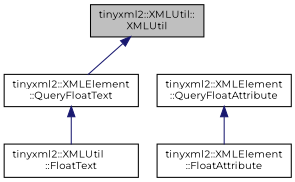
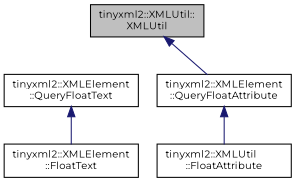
  digraph {
    fontname=Montserrat
    rankdir=TB
    node [color=black fillcolor=white fontname=Montserrat fontsize=10 shape=record style=filled]
    edge [color=midnightblue dir=back fontname=Montserrat fontsize=10 labelfontname=Helvetica labelfontsize=10 style=solid]
    n1 [fillcolor=grey75 fontcolor=black height=0.2 label="tinyxml2::XMLUtil::\lXMLUtil" width=0.4]
    n2 [height=0.2 label="tinyxml2::XMLElement\l::QueryFloatText" width=0.4]
-   n3 [height=0.2 label="tinyxml2::XMLUtil\l::FloatText" width=0.4]
+   n3 [height=0.2 label="tinyxml2::XMLElement\l::FloatText" width=0.4]
    n4 [height=0.2 label="tinyxml2::XMLElement\l::QueryFloatAttribute" width=0.4]
-   n5 [height=0.2 label="tinyxml2::XMLElement\l::FloatAttribute" width=0.4]
-   n1 -> n2
+   n5 [height=0.2 label="tinyxml2::XMLUtil\l::FloatAttribute" width=0.4]
+   n1 -> n4
    n2 -> n3
    n4 -> n5
  }
